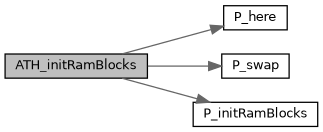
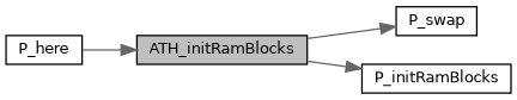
  digraph {
    rankdir=LR
    node [color=black fillcolor=white fontname=Helvetica fontsize=10 shape=record style=filled]
    edge [color=gray40 fontname=Helvetica fontsize=10 labelfontname=Helvetica labelfontsize=10 style=solid]
    n1 [fillcolor=grey75 fontcolor=black height=0.2 label=ATH_initRamBlocks width=0.4]
    n2 [height=0.2 label=P_here width=0.4]
    n3 [height=0.2 label=P_swap width=0.4]
    n4 [height=0.2 label=P_initRamBlocks width=0.4]
-   n1 -> n2
+   n2 -> n1
    n1 -> n3
    n1 -> n4
  }
